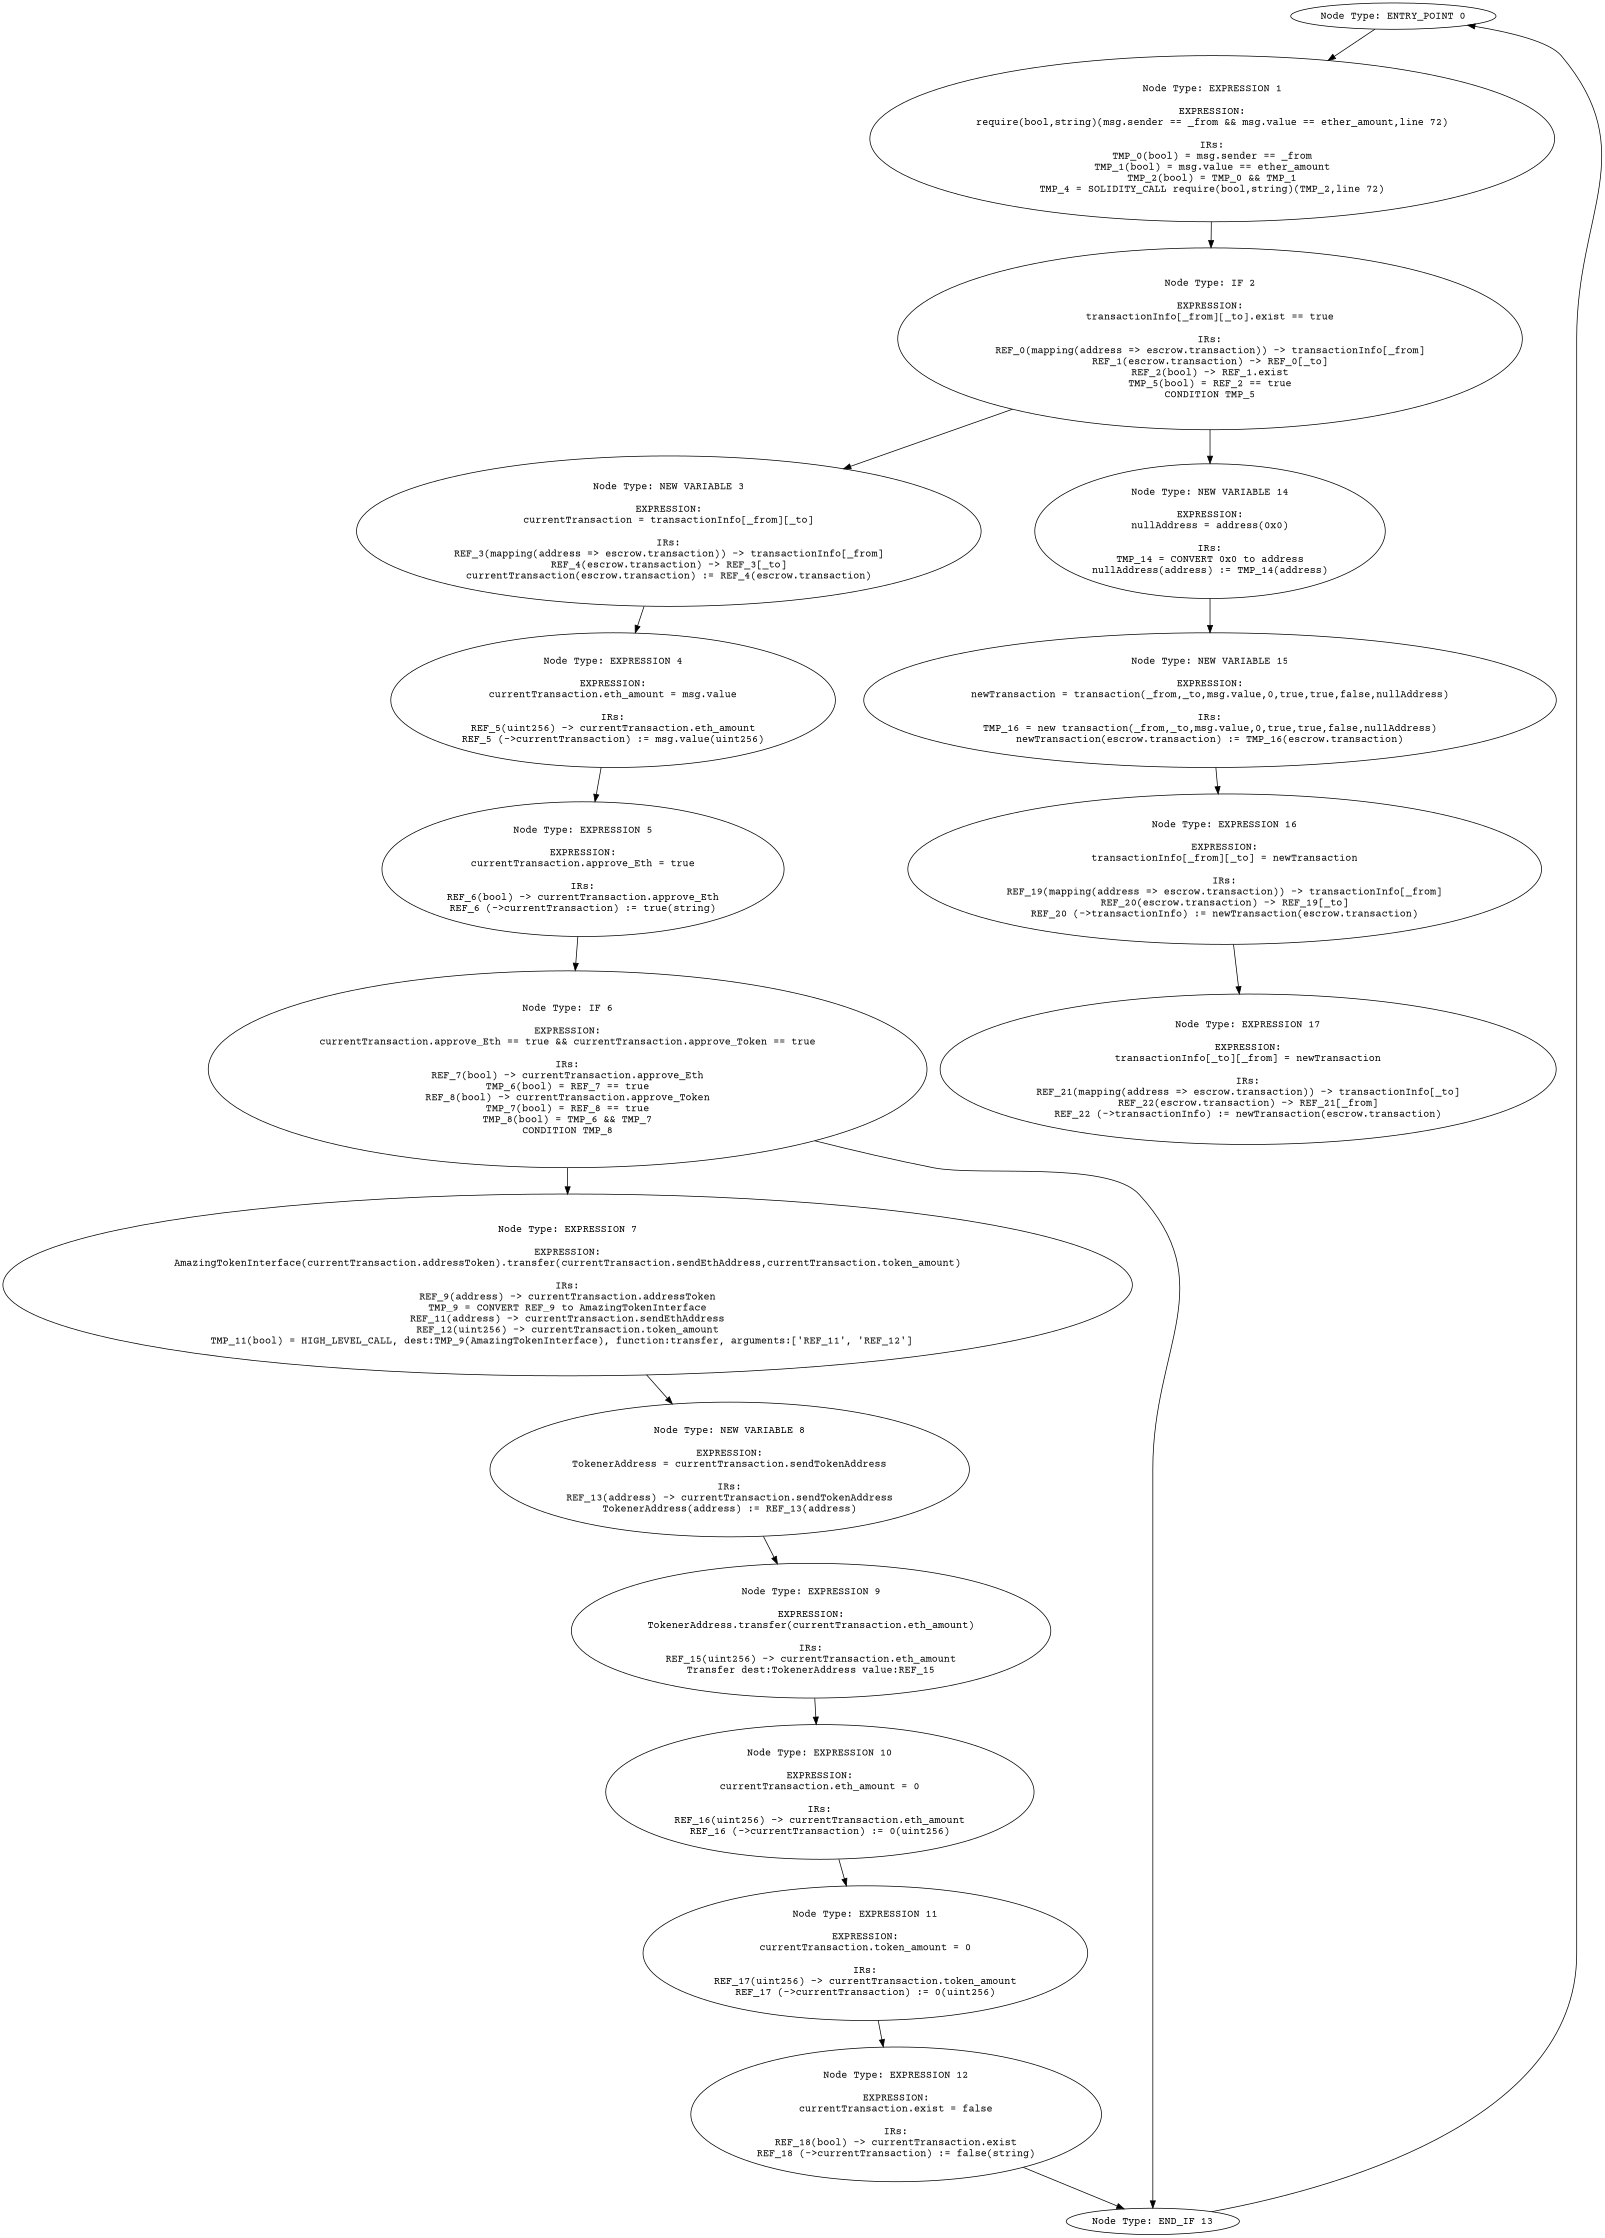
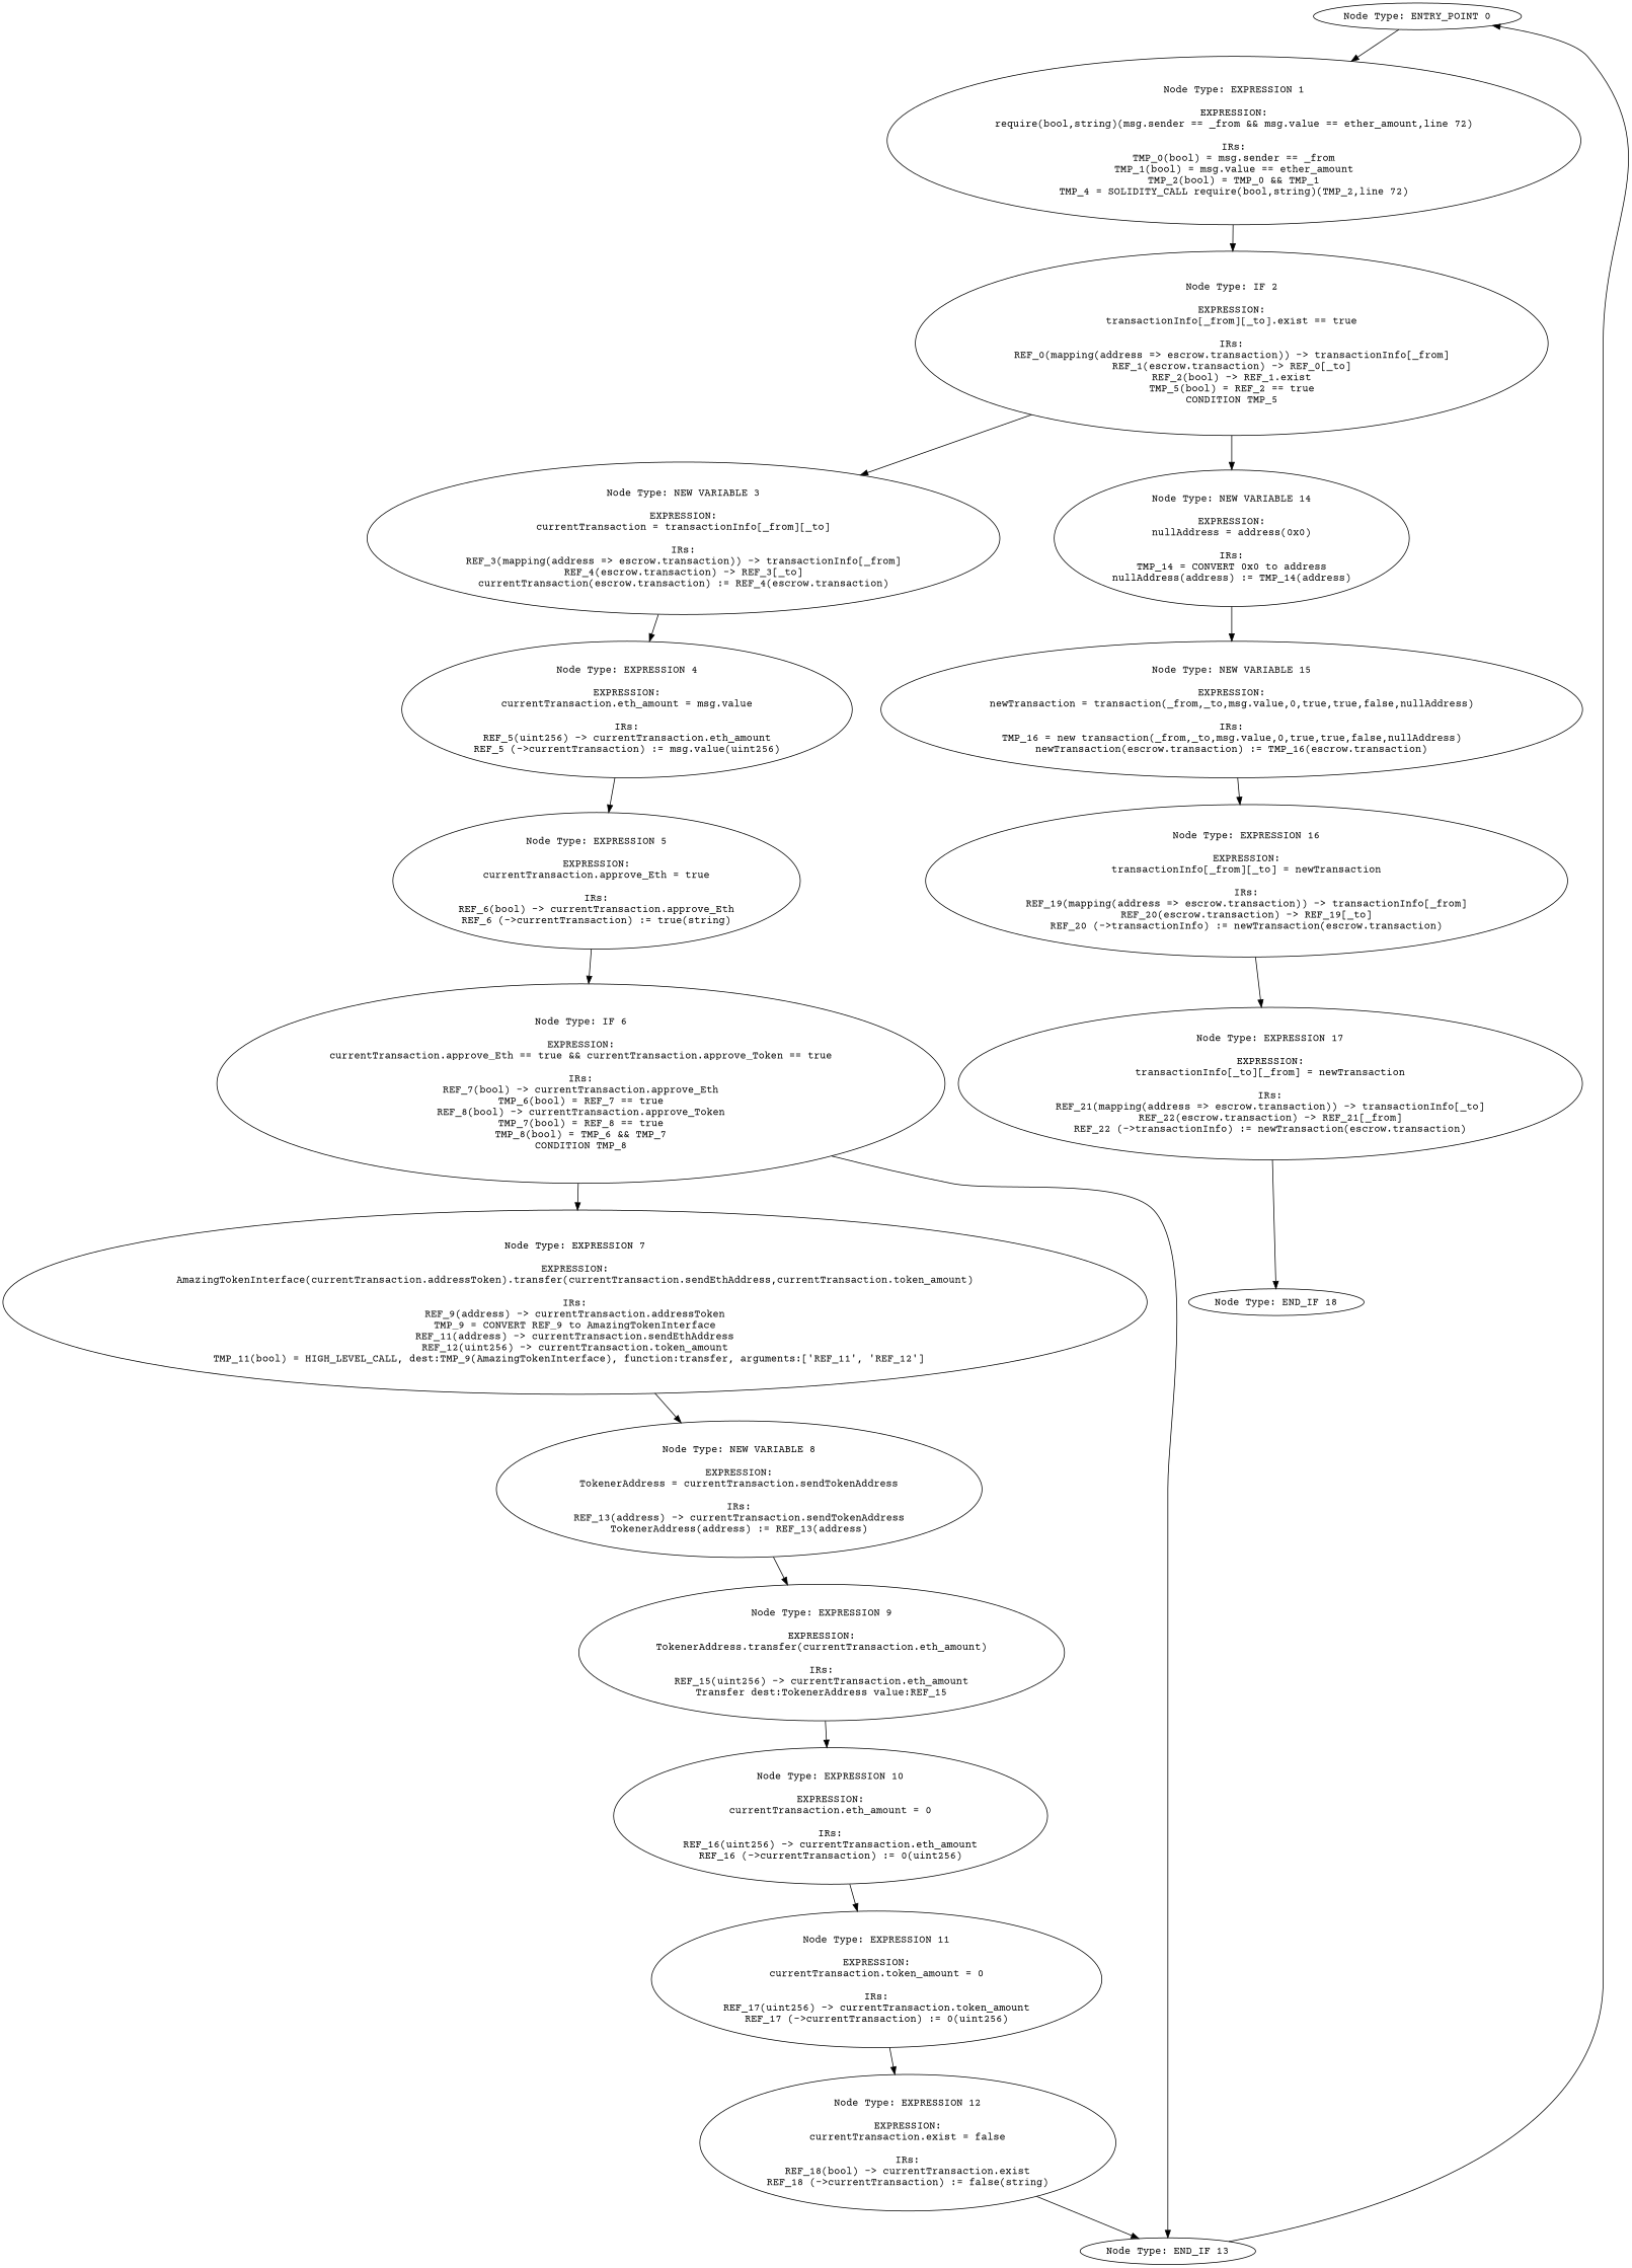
  digraph {
    fontname="Courier Prime"
    node [fontname="Courier Prime"]
    edge [fontname="Courier Prime"]
    n1 [label="Node Type: ENTRY_POINT 0\n"]
    n2 [label="Node Type: EXPRESSION 1\n\nEXPRESSION:\nrequire(bool,string)(msg.sender == _from && msg.value == ether_amount,line 72)\n\nIRs:\nTMP_0(bool) = msg.sender == _from\nTMP_1(bool) = msg.value == ether_amount\nTMP_2(bool) = TMP_0 && TMP_1\nTMP_4 = SOLIDITY_CALL require(bool,string)(TMP_2,line 72)"]
    n3 [label="Node Type: IF 2\n\nEXPRESSION:\ntransactionInfo[_from][_to].exist == true\n\nIRs:\nREF_0(mapping(address => escrow.transaction)) -> transactionInfo[_from]\nREF_1(escrow.transaction) -> REF_0[_to]\nREF_2(bool) -> REF_1.exist\nTMP_5(bool) = REF_2 == true\nCONDITION TMP_5"]
    n4 [label="Node Type: NEW VARIABLE 3\n\nEXPRESSION:\ncurrentTransaction = transactionInfo[_from][_to]\n\nIRs:\nREF_3(mapping(address => escrow.transaction)) -> transactionInfo[_from]\nREF_4(escrow.transaction) -> REF_3[_to]\ncurrentTransaction(escrow.transaction) := REF_4(escrow.transaction)"]
    n5 [label="Node Type: NEW VARIABLE 14\n\nEXPRESSION:\nnullAddress = address(0x0)\n\nIRs:\nTMP_14 = CONVERT 0x0 to address\nnullAddress(address) := TMP_14(address)"]
    n6 [label="Node Type: EXPRESSION 4\n\nEXPRESSION:\ncurrentTransaction.eth_amount = msg.value\n\nIRs:\nREF_5(uint256) -> currentTransaction.eth_amount\nREF_5 (->currentTransaction) := msg.value(uint256)"]
    n7 [label="Node Type: NEW VARIABLE 15\n\nEXPRESSION:\nnewTransaction = transaction(_from,_to,msg.value,0,true,true,false,nullAddress)\n\nIRs:\nTMP_16 = new transaction(_from,_to,msg.value,0,true,true,false,nullAddress)\nnewTransaction(escrow.transaction) := TMP_16(escrow.transaction)"]
    n8 [label="Node Type: EXPRESSION 5\n\nEXPRESSION:\ncurrentTransaction.approve_Eth = true\n\nIRs:\nREF_6(bool) -> currentTransaction.approve_Eth\nREF_6 (->currentTransaction) := true(string)"]
    n9 [label="Node Type: EXPRESSION 16\n\nEXPRESSION:\ntransactionInfo[_from][_to] = newTransaction\n\nIRs:\nREF_19(mapping(address => escrow.transaction)) -> transactionInfo[_from]\nREF_20(escrow.transaction) -> REF_19[_to]\nREF_20 (->transactionInfo) := newTransaction(escrow.transaction)"]
    n10 [label="Node Type: IF 6\n\nEXPRESSION:\ncurrentTransaction.approve_Eth == true && currentTransaction.approve_Token == true\n\nIRs:\nREF_7(bool) -> currentTransaction.approve_Eth\nTMP_6(bool) = REF_7 == true\nREF_8(bool) -> currentTransaction.approve_Token\nTMP_7(bool) = REF_8 == true\nTMP_8(bool) = TMP_6 && TMP_7\nCONDITION TMP_8"]
    n11 [label="Node Type: EXPRESSION 7\n\nEXPRESSION:\nAmazingTokenInterface(currentTransaction.addressToken).transfer(currentTransaction.sendEthAddress,currentTransaction.token_amount)\n\nIRs:\nREF_9(address) -> currentTransaction.addressToken\nTMP_9 = CONVERT REF_9 to AmazingTokenInterface\nREF_11(address) -> currentTransaction.sendEthAddress\nREF_12(uint256) -> currentTransaction.token_amount\nTMP_11(bool) = HIGH_LEVEL_CALL, dest:TMP_9(AmazingTokenInterface), function:transfer, arguments:['REF_11', 'REF_12']  "]
    n12 [label="Node Type: END_IF 13\n"]
    n13 [label="Node Type: NEW VARIABLE 8\n\nEXPRESSION:\nTokenerAddress = currentTransaction.sendTokenAddress\n\nIRs:\nREF_13(address) -> currentTransaction.sendTokenAddress\nTokenerAddress(address) := REF_13(address)"]
    n14 [label="Node Type: EXPRESSION 9\n\nEXPRESSION:\nTokenerAddress.transfer(currentTransaction.eth_amount)\n\nIRs:\nREF_15(uint256) -> currentTransaction.eth_amount\nTransfer dest:TokenerAddress value:REF_15"]
+   n15 [label="Node Type: END_IF 18\n"]
    n16 [label="Node Type: EXPRESSION 10\n\nEXPRESSION:\ncurrentTransaction.eth_amount = 0\n\nIRs:\nREF_16(uint256) -> currentTransaction.eth_amount\nREF_16 (->currentTransaction) := 0(uint256)"]
    n17 [label="Node Type: EXPRESSION 11\n\nEXPRESSION:\ncurrentTransaction.token_amount = 0\n\nIRs:\nREF_17(uint256) -> currentTransaction.token_amount\nREF_17 (->currentTransaction) := 0(uint256)"]
    n18 [label="Node Type: EXPRESSION 12\n\nEXPRESSION:\ncurrentTransaction.exist = false\n\nIRs:\nREF_18(bool) -> currentTransaction.exist\nREF_18 (->currentTransaction) := false(string)"]
    n19 [label="Node Type: EXPRESSION 17\n\nEXPRESSION:\ntransactionInfo[_to][_from] = newTransaction\n\nIRs:\nREF_21(mapping(address => escrow.transaction)) -> transactionInfo[_to]\nREF_22(escrow.transaction) -> REF_21[_from]\nREF_22 (->transactionInfo) := newTransaction(escrow.transaction)"]
    n1 -> n2
    n2 -> n3
    n3 -> n4
    n3 -> n5
    n4 -> n6
    n5 -> n7
    n6 -> n8
    n7 -> n9
    n8 -> n10
    n9 -> n19
    n10 -> n11
    n10 -> n12
    n11 -> n13
    n12 -> n1
    n13 -> n14
    n14 -> n16
    n16 -> n17
    n17 -> n18
    n18 -> n12
+   n19 -> n15
  }
